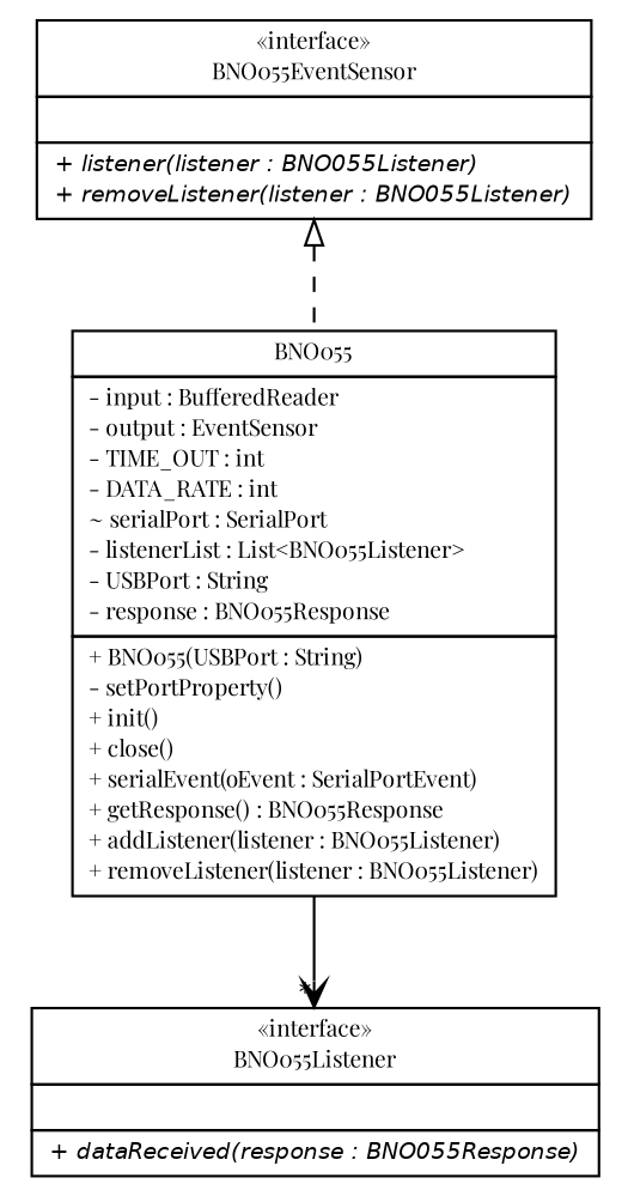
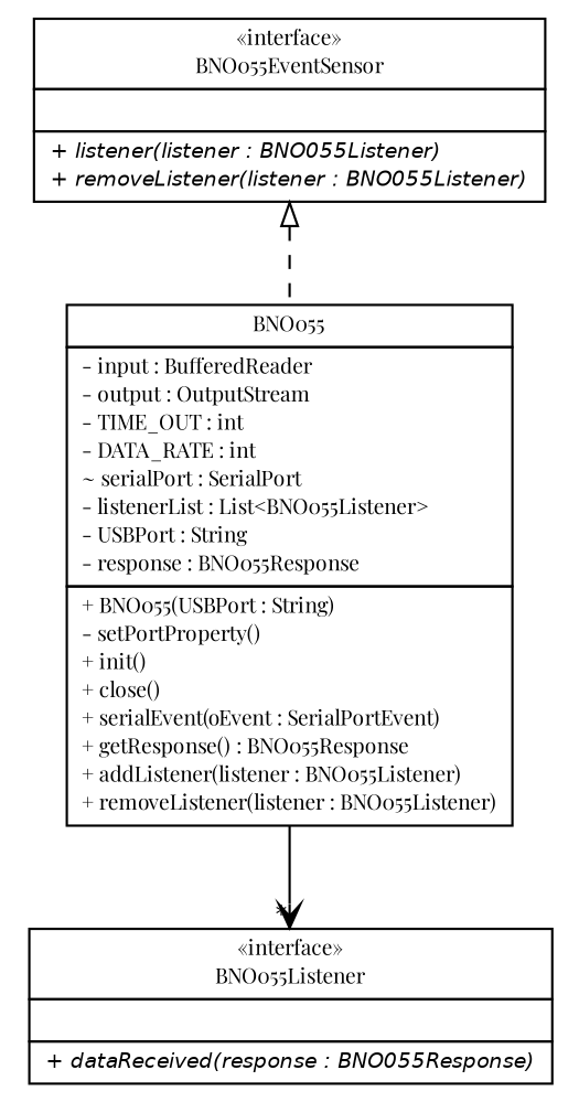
  digraph {
    fontname="Playfair Display"
    nodesep=0.25
    ranksep=0.5
    node [fontcolor=black fontname="Playfair Display" fontsize=9.0 shape=plaintext]
    edge [fontname="Playfair Display" headport=p labelfontname=Helvetica labelfontsize=10 tailport=p]
-   n1 [label=<<table title="ev3dev.sensors.arduino.bn055.BNO055" border="0" cellborder="1" cellspacing="0" cellpadding="2" port="p" href="./BNO055.html"> 		<tr><td><table border="0" cellspacing="0" cellpadding="1"> <tr><td align="center" balign="center"> BNO055 </td></tr> 		</table></td></tr> 		<tr><td><table border="0" cellspacing="0" cellpadding="1"> <tr><td align="left" balign="left"> - input : BufferedReader </td></tr> <tr><td align="left" balign="left"> - output : EventSensor </td></tr> <tr><td align="left" balign="left"> - TIME_OUT : int </td></tr> <tr><td align="left" balign="left"> - DATA_RATE : int </td></tr> <tr><td align="left" balign="left"> ~ serialPort : SerialPort </td></tr> <tr><td align="left" balign="left"> - listenerList : List&lt;BNO055Listener&gt; </td></tr> <tr><td align="left" balign="left"> - USBPort : String </td></tr> <tr><td align="left" balign="left"> - response : BNO055Response </td></tr> 		</table></td></tr> 		<tr><td><table border="0" cellspacing="0" cellpadding="1"> <tr><td align="left" balign="left"> + BNO055(USBPort : String) </td></tr> <tr><td align="left" balign="left"> - setPortProperty() </td></tr> <tr><td align="left" balign="left"> + init() </td></tr> <tr><td align="left" balign="left"> + close() </td></tr> <tr><td align="left" balign="left"> + serialEvent(oEvent : SerialPortEvent) </td></tr> <tr><td align="left" balign="left"> + getResponse() : BNO055Response </td></tr> <tr><td align="left" balign="left"> + addListener(listener : BNO055Listener) </td></tr> <tr><td align="left" balign="left"> + removeListener(listener : BNO055Listener) </td></tr> 		</table></td></tr> 		</table>>]
+   n1 [label=<<table title="ev3dev.sensors.arduino.bn055.BNO055" border="0" cellborder="1" cellspacing="0" cellpadding="2" port="p" href="./BNO055.html"> 		<tr><td><table border="0" cellspacing="0" cellpadding="1"> <tr><td align="center" balign="center"> BNO055 </td></tr> 		</table></td></tr> 		<tr><td><table border="0" cellspacing="0" cellpadding="1"> <tr><td align="left" balign="left"> - input : BufferedReader </td></tr> <tr><td align="left" balign="left"> - output : OutputStream </td></tr> <tr><td align="left" balign="left"> - TIME_OUT : int </td></tr> <tr><td align="left" balign="left"> - DATA_RATE : int </td></tr> <tr><td align="left" balign="left"> ~ serialPort : SerialPort </td></tr> <tr><td align="left" balign="left"> - listenerList : List&lt;BNO055Listener&gt; </td></tr> <tr><td align="left" balign="left"> - USBPort : String </td></tr> <tr><td align="left" balign="left"> - response : BNO055Response </td></tr> 		</table></td></tr> 		<tr><td><table border="0" cellspacing="0" cellpadding="1"> <tr><td align="left" balign="left"> + BNO055(USBPort : String) </td></tr> <tr><td align="left" balign="left"> - setPortProperty() </td></tr> <tr><td align="left" balign="left"> + init() </td></tr> <tr><td align="left" balign="left"> + close() </td></tr> <tr><td align="left" balign="left"> + serialEvent(oEvent : SerialPortEvent) </td></tr> <tr><td align="left" balign="left"> + getResponse() : BNO055Response </td></tr> <tr><td align="left" balign="left"> + addListener(listener : BNO055Listener) </td></tr> <tr><td align="left" balign="left"> + removeListener(listener : BNO055Listener) </td></tr> 		</table></td></tr> 		</table>>]
    n2 [label=<<table title="ev3dev.sensors.arduino.bn055.BNO055Listener" border="0" cellborder="1" cellspacing="0" cellpadding="2" port="p" href="./BNO055Listener.html"> 		<tr><td><table border="0" cellspacing="0" cellpadding="1"> <tr><td align="center" balign="center"> &#171;interface&#187; </td></tr> <tr><td align="center" balign="center"> BNO055Listener </td></tr> 		</table></td></tr> 		<tr><td><table border="0" cellspacing="0" cellpadding="1"> <tr><td align="left" balign="left">  </td></tr> 		</table></td></tr> 		<tr><td><table border="0" cellspacing="0" cellpadding="1"> <tr><td align="left" balign="left"><font face="Helvetica-Oblique" point-size="9.0"> + dataReceived(response : BNO055Response) </font></td></tr> 		</table></td></tr> 		</table>>]
    n3 [label=<<table title="ev3dev.sensors.arduino.bn055.BNO055EventSensor" border="0" cellborder="1" cellspacing="0" cellpadding="2" port="p" href="./BNO055EventSensor.html"> 		<tr><td><table border="0" cellspacing="0" cellpadding="1"> <tr><td align="center" balign="center"> &#171;interface&#187; </td></tr> <tr><td align="center" balign="center"> BNO055EventSensor </td></tr> 		</table></td></tr> 		<tr><td><table border="0" cellspacing="0" cellpadding="1"> <tr><td align="left" balign="left">  </td></tr> 		</table></td></tr> 		<tr><td><table border="0" cellspacing="0" cellpadding="1"> <tr><td align="left" balign="left"><font face="Helvetica-Oblique" point-size="9.0"> + listener(listener : BNO055Listener) </font></td></tr> <tr><td align="left" balign="left"><font face="Helvetica-Oblique" point-size="9.0"> + removeListener(listener : BNO055Listener) </font></td></tr> 		</table></td></tr> 		</table>>]
    n1 -> n2 [arrowhead=open color=black fontcolor=black fontsize=10.0 headlabel="*"]
    n3 -> n1 [arrowtail=empty dir=back fontsize=10 style=dashed]
  }
